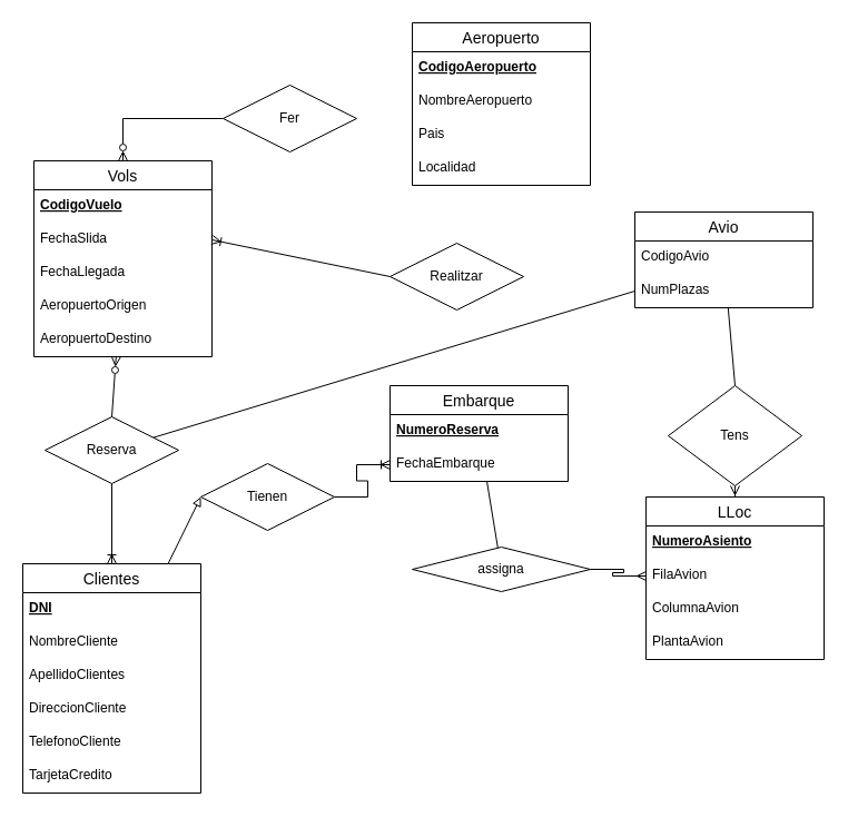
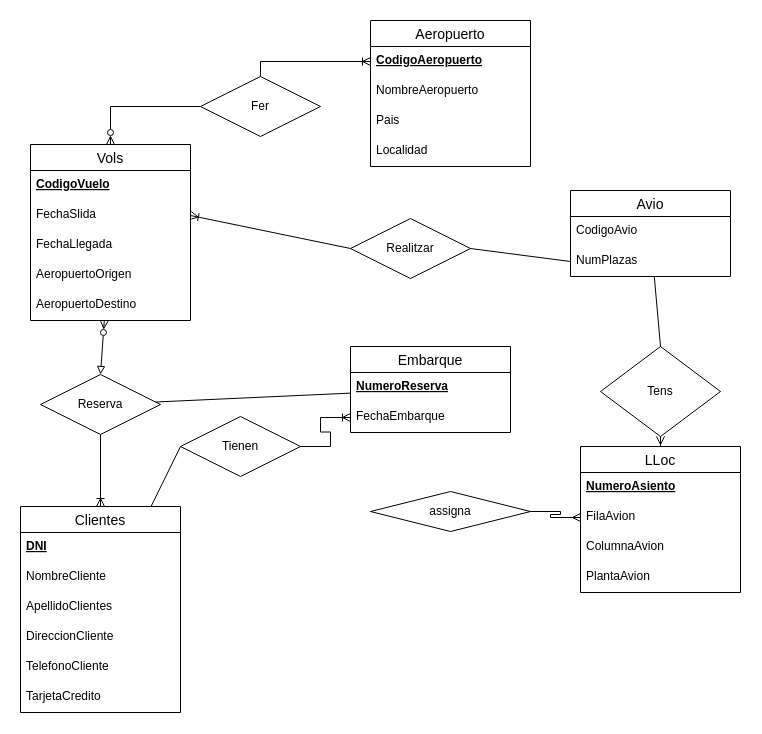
  <mxCell id="0" />
  <mxCell id="1" parent="0" />
  <mxCell id="2" value="assigna" style="shape=rhombus;perimeter=rhombusPerimeter;whiteSpace=wrap;html=1;align=center;" vertex="1" parent="1"><mxGeometry x="370" y="491" width="160" height="40" as="geometry" /></mxCell>
  <mxCell id="3" value="Reserva" style="shape=rhombus;perimeter=rhombusPerimeter;whiteSpace=wrap;html=1;align=center;" vertex="1" parent="1"><mxGeometry x="40" y="374" width="120" height="60" as="geometry" /></mxCell>
  <mxCell id="4" value="Vols" style="swimlane;fontStyle=0;childLayout=stackLayout;horizontal=1;startSize=26;horizontalStack=0;resizeParent=1;resizeParentMax=0;resizeLast=0;collapsible=1;marginBottom=0;align=center;fontSize=14;" vertex="1" parent="1"><mxGeometry x="30" y="144" width="160" height="176" as="geometry" /></mxCell>
  <mxCell id="5" value="CodigoVuelo" style="text;strokeColor=none;fillColor=none;spacingLeft=4;spacingRight=4;overflow=hidden;rotatable=0;points=[[0,0.5],[1,0.5]];portConstraint=eastwest;fontSize=12;fontStyle=5" vertex="1" parent="4"><mxGeometry y="26" width="160" height="30" as="geometry" /></mxCell>
  <mxCell id="6" value="FechaSlida" style="text;strokeColor=none;fillColor=none;spacingLeft=4;spacingRight=4;overflow=hidden;rotatable=0;points=[[0,0.5],[1,0.5]];portConstraint=eastwest;fontSize=12;" vertex="1" parent="4"><mxGeometry y="56" width="160" height="30" as="geometry" /></mxCell>
  <mxCell id="7" value="FechaLlegada" style="text;strokeColor=none;fillColor=none;spacingLeft=4;spacingRight=4;overflow=hidden;rotatable=0;points=[[0,0.5],[1,0.5]];portConstraint=eastwest;fontSize=12;" vertex="1" parent="4"><mxGeometry y="86" width="160" height="30" as="geometry" /></mxCell>
  <mxCell id="8" value="AeropuertoOrigen" style="text;strokeColor=none;fillColor=none;spacingLeft=4;spacingRight=4;overflow=hidden;rotatable=0;points=[[0,0.5],[1,0.5]];portConstraint=eastwest;fontSize=12;" vertex="1" parent="4"><mxGeometry y="116" width="160" height="30" as="geometry" /></mxCell>
  <mxCell id="9" value="AeropuertoDestino" style="text;strokeColor=none;fillColor=none;spacingLeft=4;spacingRight=4;overflow=hidden;rotatable=0;points=[[0,0.5],[1,0.5]];portConstraint=eastwest;fontSize=12;" vertex="1" parent="4"><mxGeometry y="146" width="160" height="30" as="geometry" /></mxCell>
  <mxCell id="10" value="Clientes" style="swimlane;fontStyle=0;childLayout=stackLayout;horizontal=1;startSize=26;horizontalStack=0;resizeParent=1;resizeParentMax=0;resizeLast=0;collapsible=1;marginBottom=0;align=center;fontSize=14;" vertex="1" parent="1"><mxGeometry x="20" y="506" width="160" height="206" as="geometry" /></mxCell>
  <mxCell id="11" value="DNI" style="text;strokeColor=none;fillColor=none;spacingLeft=4;spacingRight=4;overflow=hidden;rotatable=0;points=[[0,0.5],[1,0.5]];portConstraint=eastwest;fontSize=12;fontStyle=5" vertex="1" parent="10"><mxGeometry y="26" width="160" height="30" as="geometry" /></mxCell>
  <mxCell id="12" value="NombreCliente" style="text;strokeColor=none;fillColor=none;spacingLeft=4;spacingRight=4;overflow=hidden;rotatable=0;points=[[0,0.5],[1,0.5]];portConstraint=eastwest;fontSize=12;" vertex="1" parent="10"><mxGeometry y="56" width="160" height="30" as="geometry" /></mxCell>
  <mxCell id="13" value="ApellidoClientes" style="text;strokeColor=none;fillColor=none;spacingLeft=4;spacingRight=4;overflow=hidden;rotatable=0;points=[[0,0.5],[1,0.5]];portConstraint=eastwest;fontSize=12;" vertex="1" parent="10"><mxGeometry y="86" width="160" height="30" as="geometry" /></mxCell>
  <mxCell id="14" value="DireccionCliente" style="text;strokeColor=none;fillColor=none;spacingLeft=4;spacingRight=4;overflow=hidden;rotatable=0;points=[[0,0.5],[1,0.5]];portConstraint=eastwest;fontSize=12;" vertex="1" parent="10"><mxGeometry y="116" width="160" height="30" as="geometry" /></mxCell>
  <mxCell id="15" value="TelefonoCliente" style="text;strokeColor=none;fillColor=none;spacingLeft=4;spacingRight=4;overflow=hidden;rotatable=0;points=[[0,0.5],[1,0.5]];portConstraint=eastwest;fontSize=12;" vertex="1" parent="10"><mxGeometry y="146" width="160" height="30" as="geometry" /></mxCell>
  <mxCell id="16" value="TarjetaCredito" style="text;strokeColor=none;fillColor=none;spacingLeft=4;spacingRight=4;overflow=hidden;rotatable=0;points=[[0,0.5],[1,0.5]];portConstraint=eastwest;fontSize=12;" vertex="1" parent="10"><mxGeometry y="176" width="160" height="30" as="geometry" /></mxCell>
  <mxCell id="17" value="Tienen" style="shape=rhombus;perimeter=rhombusPerimeter;whiteSpace=wrap;html=1;align=center;" vertex="1" parent="1"><mxGeometry x="180" y="416" width="120" height="60" as="geometry" /></mxCell>
  <mxCell id="18" value="Tens" style="shape=rhombus;perimeter=rhombusPerimeter;whiteSpace=wrap;html=1;align=center;" vertex="1" parent="1"><mxGeometry x="600" y="346" width="120" height="90" as="geometry" /></mxCell>
  <mxCell id="19" value="Embarque" style="swimlane;fontStyle=0;childLayout=stackLayout;horizontal=1;startSize=26;horizontalStack=0;resizeParent=1;resizeParentMax=0;resizeLast=0;collapsible=1;marginBottom=0;align=center;fontSize=14;" vertex="1" parent="1"><mxGeometry x="350" y="346" width="160" height="86" as="geometry" /></mxCell>
  <mxCell id="20" value="NumeroReserva" style="text;strokeColor=none;fillColor=none;spacingLeft=4;spacingRight=4;overflow=hidden;rotatable=0;points=[[0,0.5],[1,0.5]];portConstraint=eastwest;fontSize=12;fontStyle=5" vertex="1" parent="19"><mxGeometry y="26" width="160" height="30" as="geometry" /></mxCell>
  <mxCell id="21" value="FechaEmbarque&#10;" style="text;strokeColor=none;fillColor=none;spacingLeft=4;spacingRight=4;overflow=hidden;rotatable=0;points=[[0,0.5],[1,0.5]];portConstraint=eastwest;fontSize=12;" vertex="1" parent="19"><mxGeometry y="56" width="160" height="30" as="geometry" /></mxCell>
  <mxCell id="22" value="LLoc" style="swimlane;fontStyle=0;childLayout=stackLayout;horizontal=1;startSize=26;horizontalStack=0;resizeParent=1;resizeParentMax=0;resizeLast=0;collapsible=1;marginBottom=0;align=center;fontSize=14;" vertex="1" parent="1"><mxGeometry x="580" y="446" width="160" height="146" as="geometry" /></mxCell>
  <mxCell id="23" value="NumeroAsiento" style="text;strokeColor=none;fillColor=none;spacingLeft=4;spacingRight=4;overflow=hidden;rotatable=0;points=[[0,0.5],[1,0.5]];portConstraint=eastwest;fontSize=12;fontStyle=5" vertex="1" parent="22"><mxGeometry y="26" width="160" height="30" as="geometry" /></mxCell>
  <mxCell id="24" value="FilaAvion&#10;" style="text;strokeColor=none;fillColor=none;spacingLeft=4;spacingRight=4;overflow=hidden;rotatable=0;points=[[0,0.5],[1,0.5]];portConstraint=eastwest;fontSize=12;" vertex="1" parent="22"><mxGeometry y="56" width="160" height="30" as="geometry" /></mxCell>
  <mxCell id="25" value="ColumnaAvion" style="text;strokeColor=none;fillColor=none;spacingLeft=4;spacingRight=4;overflow=hidden;rotatable=0;points=[[0,0.5],[1,0.5]];portConstraint=eastwest;fontSize=12;" vertex="1" parent="22"><mxGeometry y="86" width="160" height="30" as="geometry" /></mxCell>
  <mxCell id="26" value="PlantaAvion" style="text;strokeColor=none;fillColor=none;spacingLeft=4;spacingRight=4;overflow=hidden;rotatable=0;points=[[0,0.5],[1,0.5]];portConstraint=eastwest;fontSize=12;" vertex="1" parent="22"><mxGeometry y="116" width="160" height="30" as="geometry" /></mxCell>
  <mxCell id="27" value="Realitzar" style="shape=rhombus;perimeter=rhombusPerimeter;whiteSpace=wrap;html=1;align=center;" vertex="1" parent="1"><mxGeometry x="350" y="218" width="120" height="60" as="geometry" /></mxCell>
  <mxCell id="28" value="Avio" style="swimlane;fontStyle=0;childLayout=stackLayout;horizontal=1;startSize=26;horizontalStack=0;resizeParent=1;resizeParentMax=0;resizeLast=0;collapsible=1;marginBottom=0;align=center;fontSize=14;" vertex="1" parent="1"><mxGeometry x="570" y="190" width="160" height="86" as="geometry" /></mxCell>
  <mxCell id="29" value="CodigoAvio" style="text;strokeColor=none;fillColor=none;spacingLeft=4;spacingRight=4;overflow=hidden;rotatable=0;points=[[0,0.5],[1,0.5]];portConstraint=eastwest;fontSize=12;" vertex="1" parent="28"><mxGeometry y="26" width="160" height="30" as="geometry" /></mxCell>
  <mxCell id="30" value="NumPlazas" style="text;strokeColor=none;fillColor=none;spacingLeft=4;spacingRight=4;overflow=hidden;rotatable=0;points=[[0,0.5],[1,0.5]];portConstraint=eastwest;fontSize=12;" vertex="1" parent="28"><mxGeometry y="56" width="160" height="30" as="geometry" /></mxCell>
  <mxCell id="31" style="edgeStyle=orthogonalEdgeStyle;rounded=0;orthogonalLoop=1;jettySize=auto;html=1;exitX=0;exitY=0.5;exitDx=0;exitDy=0;entryX=0.5;entryY=0;entryDx=0;entryDy=0;startArrow=none;startFill=0;endArrow=ERzeroToMany;endFill=0;" edge="1" parent="1" source="32" target="4"><mxGeometry relative="1" as="geometry" /></mxCell>
  <mxCell id="32" value="Fer" style="shape=rhombus;perimeter=rhombusPerimeter;whiteSpace=wrap;html=1;align=center;" vertex="1" parent="1"><mxGeometry x="200" y="76" width="120" height="60" as="geometry" /></mxCell>
  <mxCell id="33" value="Aeropuerto" style="swimlane;fontStyle=0;childLayout=stackLayout;horizontal=1;startSize=26;horizontalStack=0;resizeParent=1;resizeParentMax=0;resizeLast=0;collapsible=1;marginBottom=0;align=center;fontSize=14;" vertex="1" parent="1"><mxGeometry x="370" y="20" width="160" height="146" as="geometry" /></mxCell>
  <mxCell id="34" value="CodigoAeropuerto" style="text;strokeColor=none;fillColor=none;spacingLeft=4;spacingRight=4;overflow=hidden;rotatable=0;points=[[0,0.5],[1,0.5]];portConstraint=eastwest;fontSize=12;fontStyle=5" vertex="1" parent="33"><mxGeometry y="26" width="160" height="30" as="geometry" /></mxCell>
  <mxCell id="35" value="NombreAeropuerto" style="text;strokeColor=none;fillColor=none;spacingLeft=4;spacingRight=4;overflow=hidden;rotatable=0;points=[[0,0.5],[1,0.5]];portConstraint=eastwest;fontSize=12;" vertex="1" parent="33"><mxGeometry y="56" width="160" height="30" as="geometry" /></mxCell>
  <mxCell id="36" value="Pais" style="text;strokeColor=none;fillColor=none;spacingLeft=4;spacingRight=4;overflow=hidden;rotatable=0;points=[[0,0.5],[1,0.5]];portConstraint=eastwest;fontSize=12;" vertex="1" parent="33"><mxGeometry y="86" width="160" height="30" as="geometry" /></mxCell>
  <mxCell id="37" value="Localidad" style="text;strokeColor=none;fillColor=none;spacingLeft=4;spacingRight=4;overflow=hidden;rotatable=0;points=[[0,0.5],[1,0.5]];portConstraint=eastwest;fontSize=12;" vertex="1" parent="33"><mxGeometry y="116" width="160" height="30" as="geometry" /></mxCell>
  <mxCell id="38" value="" style="fontSize=12;html=1;endArrow=ERoneToMany;endFill=0;rounded=0;exitX=0.5;exitY=1;exitDx=0;exitDy=0;" edge="1" parent="1" source="3" target="10"><mxGeometry width="100" height="100" relative="1" as="geometry"><mxPoint x="170" y="376" as="sourcePoint" /><mxPoint x="200" y="356" as="targetPoint" /></mxGeometry></mxCell>
- <mxCell id="40" value="" style="fontSize=12;html=1;endArrow=none;endFill=0;rounded=0;entryX=0.5;entryY=0;entryDx=0;entryDy=0;startArrow=ERzeroToMany;startFill=0;" edge="1" parent="1" source="4" target="3"><mxGeometry width="100" height="100" relative="1" as="geometry"><mxPoint x="210" y="286" as="sourcePoint" /><mxPoint x="310" y="186" as="targetPoint" /></mxGeometry></mxCell>
- <mxCell id="41" value="" style="fontSize=12;html=1;endArrow=block;rounded=0;entryX=0;entryY=0.5;entryDx=0;entryDy=0;endFill=0;" edge="1" parent="1" target="17" source="10"><mxGeometry width="100" height="100" relative="1" as="geometry"><mxPoint x="180" y="416" as="sourcePoint" /><mxPoint x="280" y="316" as="targetPoint" /></mxGeometry></mxCell>
+ <mxCell id="39" value="" style="edgeStyle=orthogonalEdgeStyle;fontSize=12;html=1;endArrow=none;endFill=0;rounded=0;exitX=0;exitY=0.5;exitDx=0;exitDy=0;entryX=0.5;entryY=0;entryDx=0;entryDy=0;startArrow=ERoneToMany;startFill=0;" edge="1" parent="1" source="34" target="32"><mxGeometry width="100" height="100" relative="1" as="geometry"><mxPoint x="320" y="66" as="sourcePoint" /><mxPoint x="420" as="targetPoint" y="-34" /></mxGeometry></mxCell>
+ <mxCell id="40" value="" style="fontSize=12;html=1;endArrow=block;endFill=0;rounded=0;entryX=0.5;entryY=0;entryDx=0;entryDy=0;startArrow=ERzeroToMany;startFill=0;" edge="1" parent="1" source="4" target="3"><mxGeometry width="100" height="100" relative="1" as="geometry"><mxPoint x="210" y="286" as="sourcePoint" /><mxPoint x="310" y="186" as="targetPoint" /></mxGeometry></mxCell>
+ <mxCell id="41" value="" style="fontSize=12;html=1;endArrow=none;rounded=0;entryX=0;entryY=0.5;entryDx=0;entryDy=0;endFill=0;" edge="1" parent="1" target="17" source="10"><mxGeometry width="100" height="100" relative="1" as="geometry"><mxPoint x="180" y="416" as="sourcePoint" /><mxPoint x="280" y="316" as="targetPoint" /></mxGeometry></mxCell>
  <mxCell id="42" value="" style="edgeStyle=entityRelationEdgeStyle;fontSize=12;html=1;endArrow=ERoneToMany;endFill=0;rounded=0;entryX=0;entryY=0.5;entryDx=0;entryDy=0;exitX=1;exitY=0.5;exitDx=0;exitDy=0;" edge="1" parent="1" source="17" target="21"><mxGeometry width="100" height="100" relative="1" as="geometry"><mxPoint x="270" y="396" as="sourcePoint" /><mxPoint x="370" y="296" as="targetPoint" /></mxGeometry></mxCell>
- <mxCell id="43" value="" style="fontSize=12;html=1;endArrow=none;rounded=0;endFill=0;" edge="1" parent="1" source="19" target="2"><mxGeometry width="100" height="100" relative="1" as="geometry"><mxPoint x="434" y="462.24" as="sourcePoint" /><mxPoint x="430" y="486" as="targetPoint" /></mxGeometry></mxCell>
+ <mxCell id="43" value="" style="fontSize=12;html=1;endArrow=none;rounded=0;endFill=0;" edge="1" parent="1" source="19" target="3"><mxGeometry width="100" height="100" relative="1" as="geometry"><mxPoint x="434" y="462.24" as="sourcePoint" /><mxPoint x="430" y="486" as="targetPoint" /></mxGeometry></mxCell>
  <mxCell id="44" value="" style="edgeStyle=entityRelationEdgeStyle;fontSize=12;html=1;endArrow=ERmany;endFill=0;rounded=0;exitX=1;exitY=0.5;exitDx=0;exitDy=0;entryX=0;entryY=0.5;entryDx=0;entryDy=0;" edge="1" parent="1" source="2" target="24"><mxGeometry width="100" height="100" relative="1" as="geometry"><mxPoint x="410" y="386" as="sourcePoint" /><mxPoint x="510" y="286" as="targetPoint" /></mxGeometry></mxCell>
  <mxCell id="45" value="" style="fontSize=12;html=1;endArrow=ERmany;endFill=0;rounded=0;exitX=0.5;exitY=0;exitDx=0;exitDy=0;entryX=0.5;entryY=1;entryDx=0;entryDy=0;" edge="1" parent="1" source="22" target="18"><mxGeometry width="100" height="100" relative="1" as="geometry"><mxPoint x="410" y="386" as="sourcePoint" /><mxPoint x="510" y="286" as="targetPoint" /></mxGeometry></mxCell>
  <mxCell id="46" value="" style="fontSize=12;html=1;endArrow=none;rounded=0;exitX=0.5;exitY=0;exitDx=0;exitDy=0;endFill=0;" edge="1" parent="1" source="18" target="28"><mxGeometry width="100" height="100" relative="1" as="geometry"><mxPoint x="410" y="386" as="sourcePoint" /><mxPoint x="648.08" y="309.24" as="targetPoint" /></mxGeometry></mxCell>
- <mxCell id="47" value="" style="fontSize=12;html=1;endArrow=none;rounded=0;exitX=0;exitY=0.5;exitDx=0;exitDy=0;endFill=0;" edge="1" parent="1" source="30" target="3"><mxGeometry width="100" height="100" relative="1" as="geometry"><mxPoint x="560" y="206" as="sourcePoint" /><mxPoint x="660" y="106" as="targetPoint" /></mxGeometry></mxCell>
+ <mxCell id="47" value="" style="fontSize=12;html=1;endArrow=none;rounded=0;exitX=0;exitY=0.5;exitDx=0;exitDy=0;entryX=1;entryY=0.5;entryDx=0;entryDy=0;endFill=0;" edge="1" parent="1" source="30" target="27"><mxGeometry width="100" height="100" relative="1" as="geometry"><mxPoint x="560" y="206" as="sourcePoint" /><mxPoint x="660" y="106" as="targetPoint" /></mxGeometry></mxCell>
  <mxCell id="48" value="" style="fontSize=12;html=1;endArrow=ERoneToMany;rounded=0;exitX=0;exitY=0.5;exitDx=0;exitDy=0;entryX=1;entryY=0.5;entryDx=0;entryDy=0;endFill=0;" edge="1" parent="1" source="27" target="6"><mxGeometry width="100" height="100" relative="1" as="geometry"><mxPoint x="300" y="219" as="sourcePoint" /><mxPoint x="200" y="206" as="targetPoint" /></mxGeometry></mxCell>
